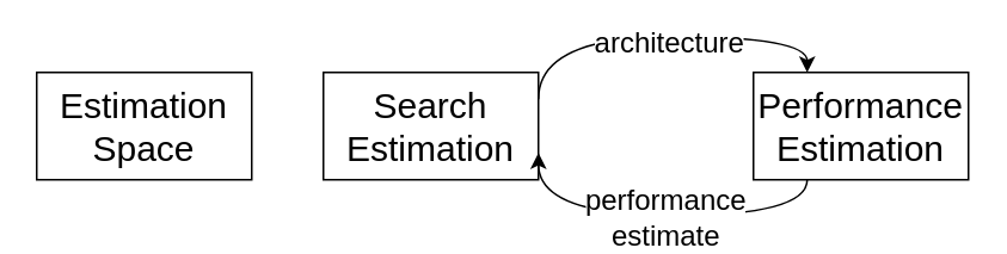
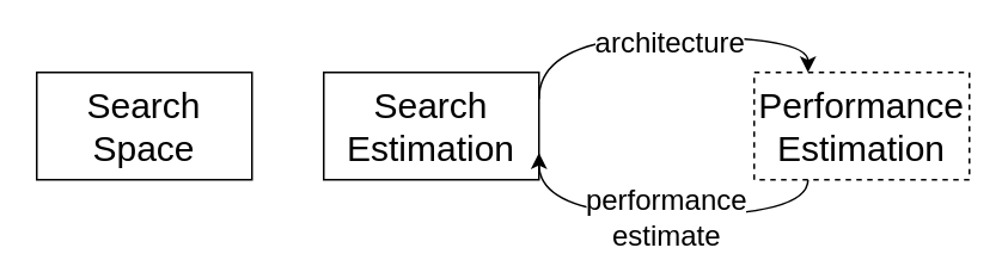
  <mxCell id="0" />
  <mxCell id="1" parent="0" />
- <mxCell id="2" value="&lt;font style=&quot;font-size: 20px;&quot;&gt;Estimation Space&lt;/font&gt;" style="rounded=0;whiteSpace=wrap;html=1;" vertex="1" parent="1"><mxGeometry x="20" y="40" width="120" height="60" as="geometry" /></mxCell>
+ <mxCell id="2" value="&lt;font style=&quot;font-size: 20px;&quot;&gt;Search Space&lt;/font&gt;" style="rounded=0;whiteSpace=wrap;html=1;" vertex="1" parent="1"><mxGeometry x="20" y="40" width="120" height="60" as="geometry" /></mxCell>
  <mxCell id="3" style="edgeStyle=orthogonalEdgeStyle;rounded=0;orthogonalLoop=1;jettySize=auto;html=1;exitX=1;exitY=0.25;exitDx=0;exitDy=0;entryX=0.25;entryY=0;entryDx=0;entryDy=0;curved=1;" edge="1" parent="1" source="5" target="8"><mxGeometry relative="1" as="geometry"><Array as="points"><mxPoint x="300" y="20" /><mxPoint x="450" y="20" /></Array></mxGeometry></mxCell>
  <mxCell id="4" value="&lt;font style=&quot;font-size: 16px;&quot;&gt;architecture&lt;/font&gt;" style="edgeLabel;html=1;align=center;verticalAlign=middle;resizable=0;points=[];" vertex="1" connectable="0" parent="3"><mxGeometry x="0.044" y="-2" relative="1" as="geometry"><mxPoint as="offset" /></mxGeometry></mxCell>
  <mxCell id="5" value="&lt;font style=&quot;font-size: 20px;&quot;&gt;Search Estimation&lt;/font&gt;" style="rounded=0;whiteSpace=wrap;html=1;" vertex="1" parent="1"><mxGeometry x="180" y="40" width="120" height="60" as="geometry" /></mxCell>
  <mxCell id="6" style="edgeStyle=orthogonalEdgeStyle;rounded=0;orthogonalLoop=1;jettySize=auto;html=1;exitX=0.25;exitY=1;exitDx=0;exitDy=0;entryX=1;entryY=0.75;entryDx=0;entryDy=0;curved=1;" edge="1" parent="1" source="8" target="5"><mxGeometry relative="1" as="geometry"><Array as="points"><mxPoint x="450" y="120" /><mxPoint x="300" y="120" /></Array></mxGeometry></mxCell>
  <mxCell id="7" value="&lt;font style=&quot;font-size: 16px;&quot;&gt;performance&lt;br&gt;estimate&lt;/font&gt;" style="edgeLabel;html=1;align=center;verticalAlign=middle;resizable=0;points=[];" vertex="1" connectable="0" parent="6"><mxGeometry x="0.167" relative="1" as="geometry"><mxPoint x="20" as="offset" /></mxGeometry></mxCell>
- <mxCell id="8" value="&lt;font style=&quot;font-size: 20px;&quot;&gt;Performance Estimation&lt;/font&gt;" style="rounded=0;whiteSpace=wrap;html=1;" vertex="1" parent="1"><mxGeometry x="420" y="40" width="120" height="60" as="geometry" /></mxCell>
+ <mxCell id="8" value="&lt;font style=&quot;font-size: 20px;&quot;&gt;Performance Estimation&lt;/font&gt;" style="rounded=0;whiteSpace=wrap;html=1;dashed=1;" vertex="1" parent="1"><mxGeometry x="420" y="40" width="120" height="60" as="geometry" /></mxCell>
